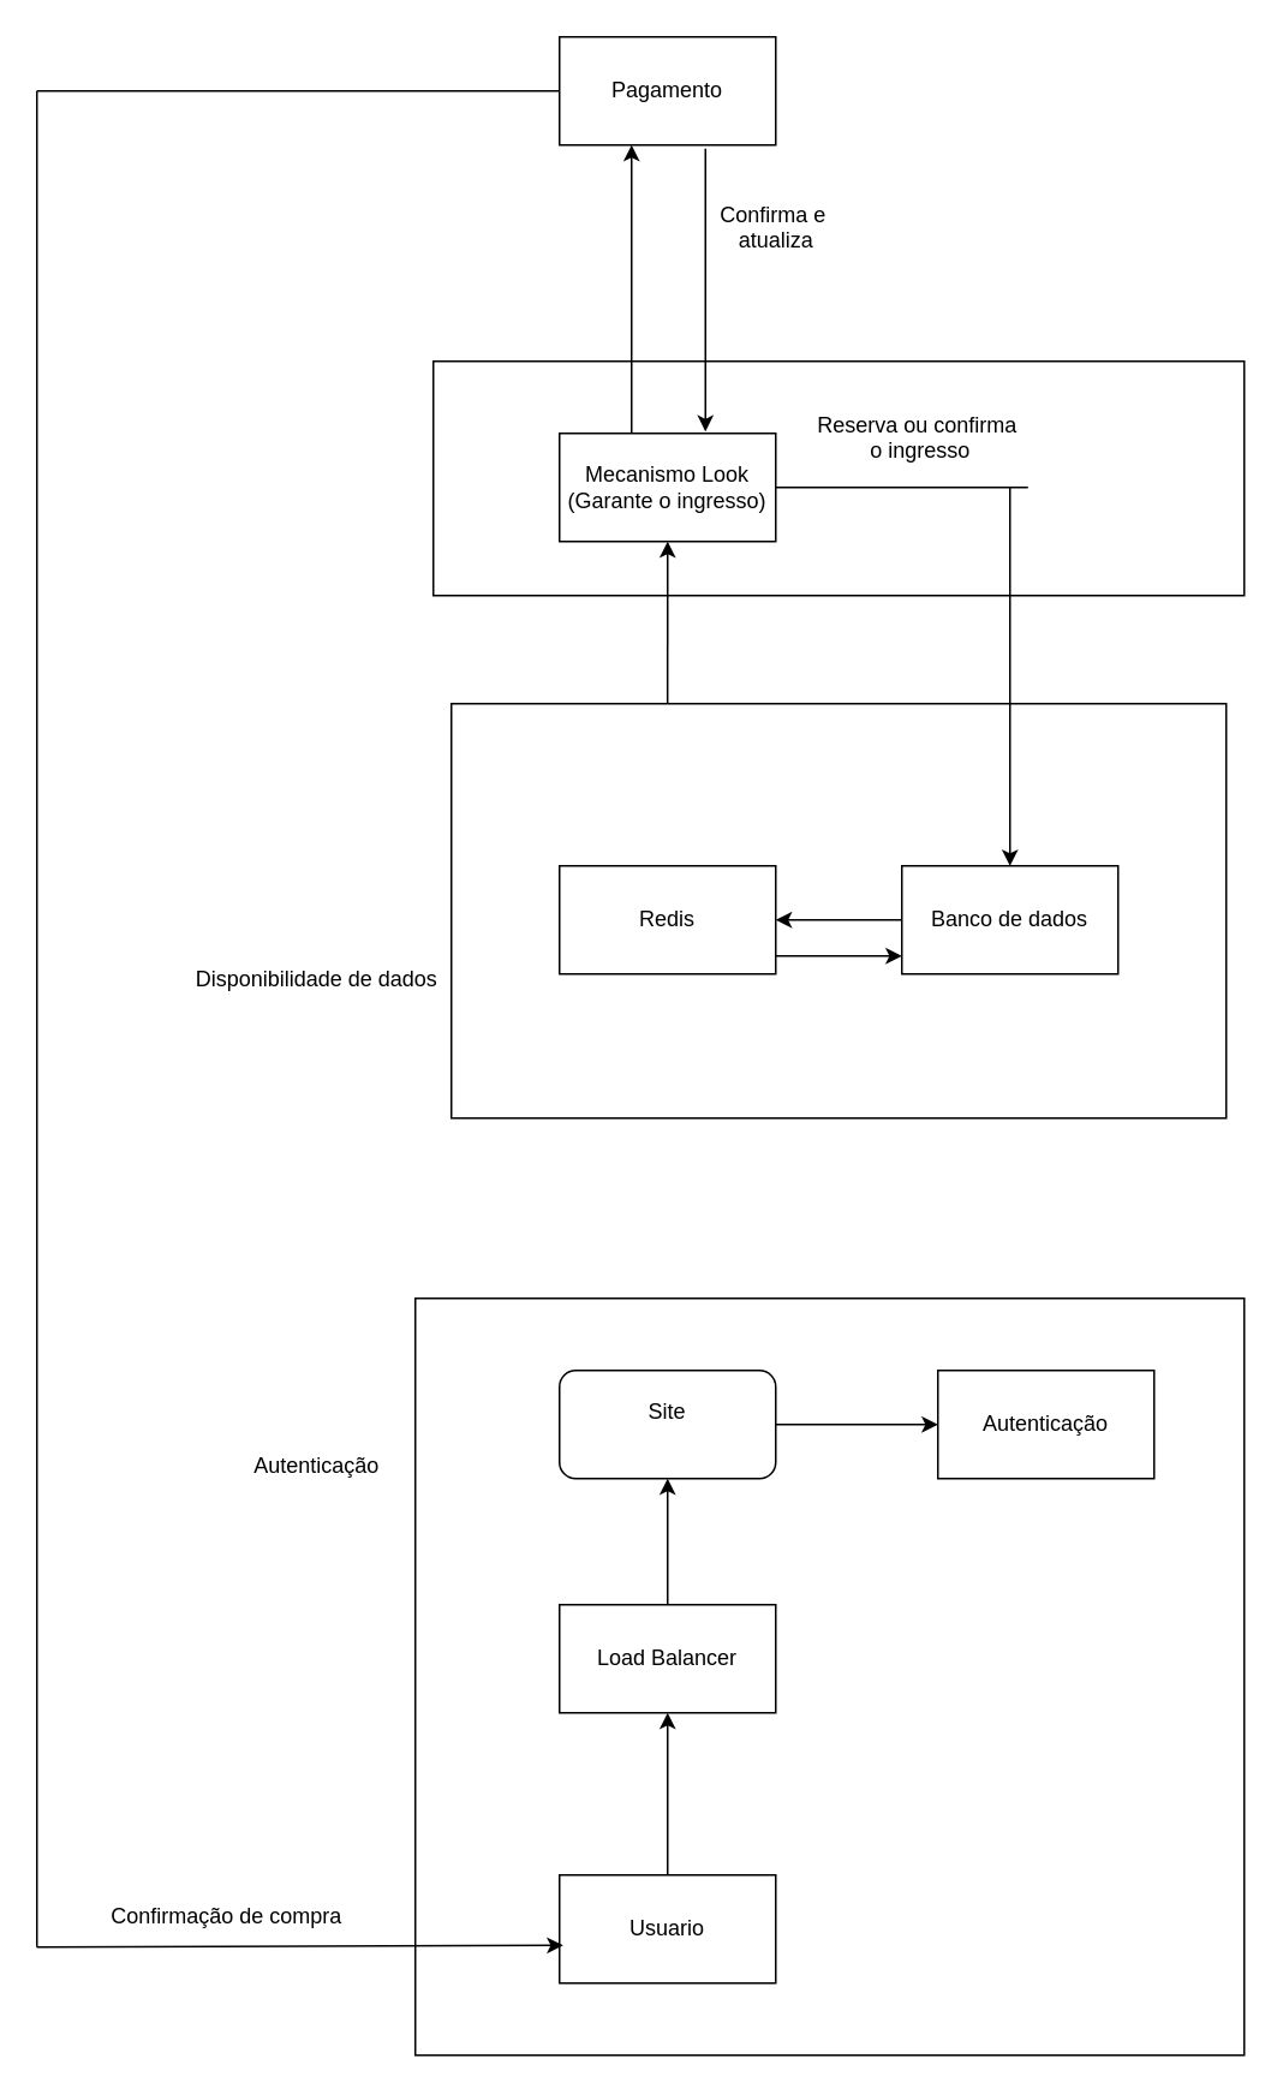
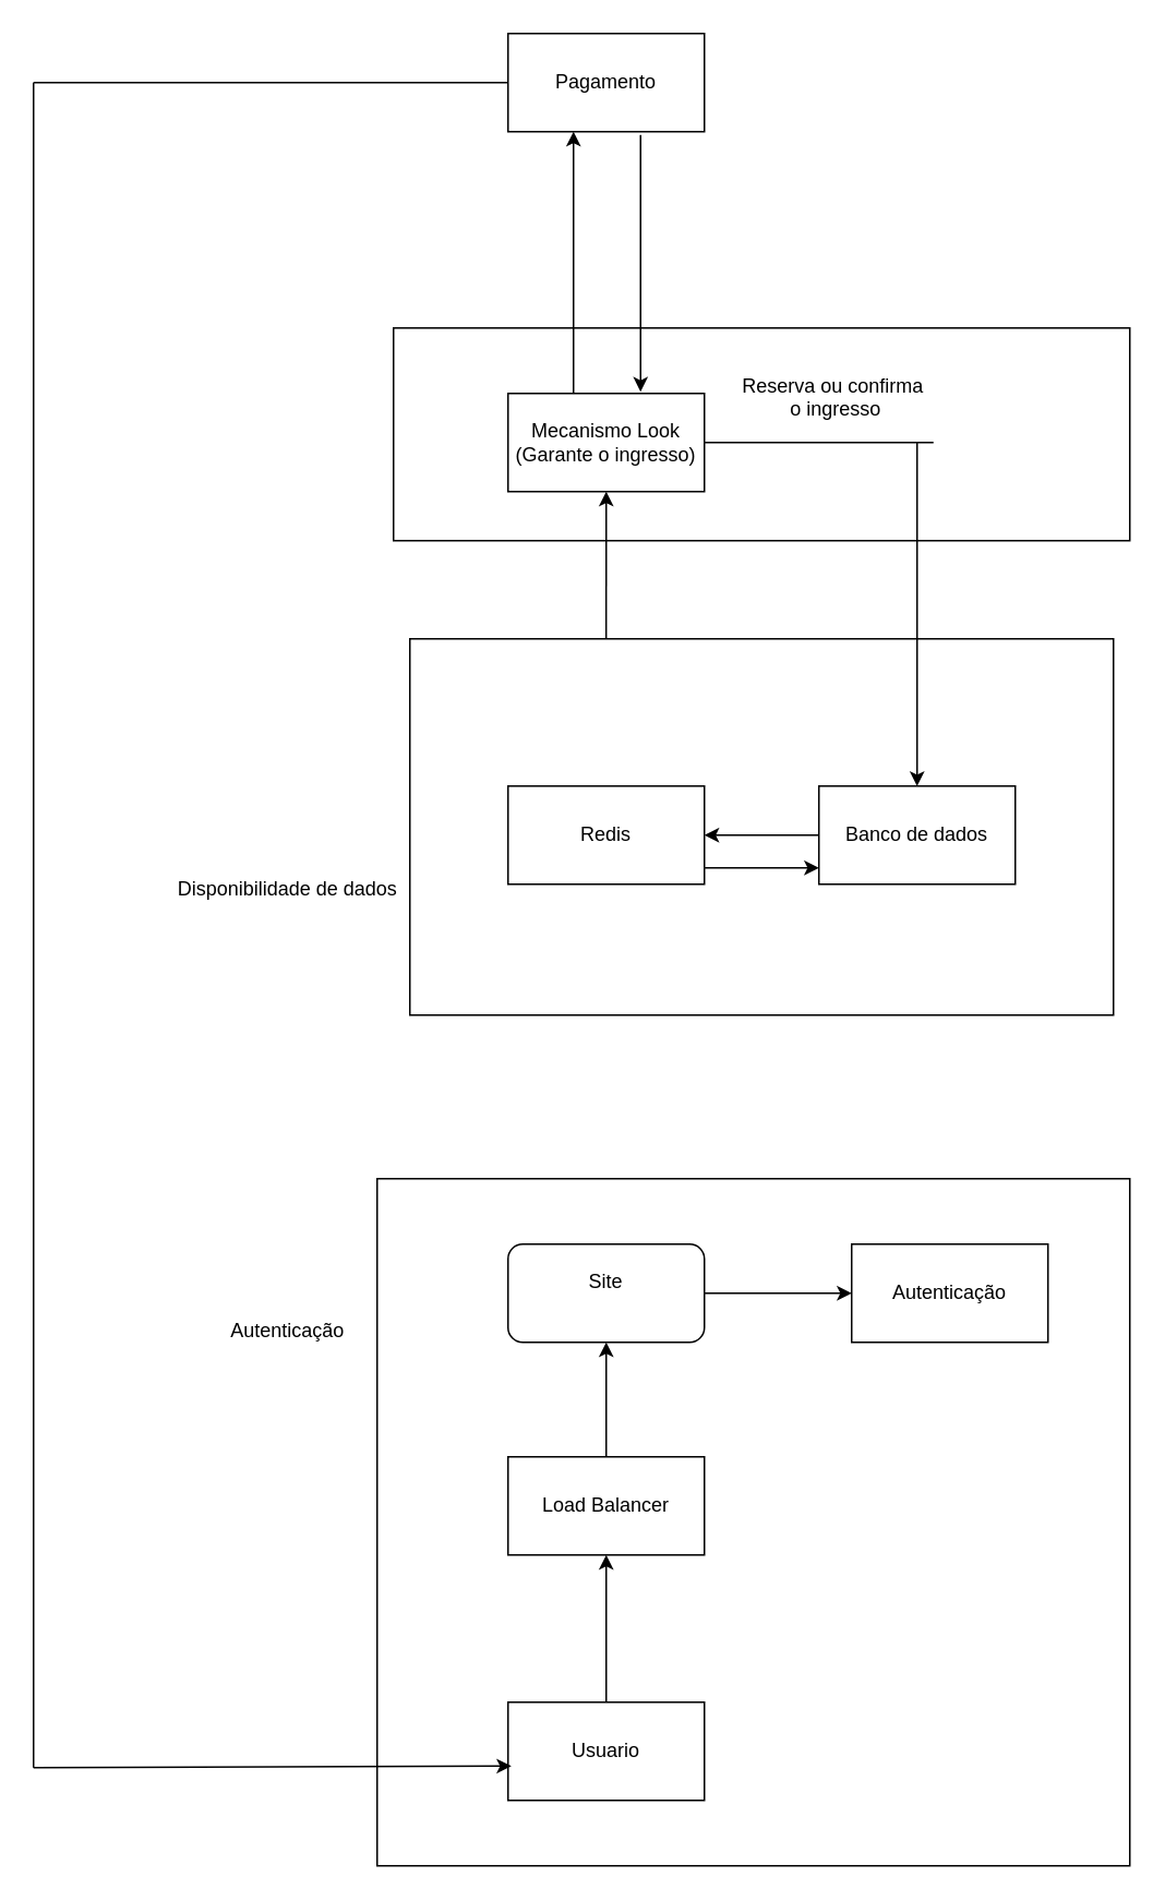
  <mxCell id="0" />
  <mxCell id="1" parent="0" />
  <mxCell id="2" value="" style="rounded=0;whiteSpace=wrap;html=1;" vertex="1" parent="1"><mxGeometry x="240" y="200" width="450" height="130" as="geometry" /></mxCell>
  <mxCell id="3" value="" style="rounded=0;whiteSpace=wrap;html=1;" vertex="1" parent="1"><mxGeometry x="250" y="390" width="430" height="230" as="geometry" /></mxCell>
  <mxCell id="4" value="" style="rounded=0;whiteSpace=wrap;html=1;" vertex="1" parent="1"><mxGeometry x="230" y="720" width="460" height="420" as="geometry" /></mxCell>
  <mxCell id="5" value="" style="edgeStyle=orthogonalEdgeStyle;rounded=0;orthogonalLoop=1;jettySize=auto;html=1;" edge="1" parent="1" source="6" target="8"><mxGeometry relative="1" as="geometry" /></mxCell>
  <mxCell id="6" value="Usuario" style="rounded=0;whiteSpace=wrap;html=1;" vertex="1" parent="1"><mxGeometry x="310" y="1040" width="120" height="60" as="geometry" /></mxCell>
  <mxCell id="7" value="" style="edgeStyle=orthogonalEdgeStyle;rounded=0;orthogonalLoop=1;jettySize=auto;html=1;" edge="1" parent="1" source="8" target="10"><mxGeometry relative="1" as="geometry" /></mxCell>
  <mxCell id="8" value="Load Balancer" style="rounded=0;whiteSpace=wrap;html=1;" vertex="1" parent="1"><mxGeometry x="310" y="890" width="120" height="60" as="geometry" /></mxCell>
  <mxCell id="9" value="" style="edgeStyle=orthogonalEdgeStyle;rounded=0;orthogonalLoop=1;jettySize=auto;html=1;" edge="1" parent="1" source="10" target="11"><mxGeometry relative="1" as="geometry" /></mxCell>
  <mxCell id="10" value="Site&lt;div&gt;&lt;br&gt;&lt;/div&gt;" style="whiteSpace=wrap;html=1;rounded=1;" vertex="1" parent="1"><mxGeometry x="310" y="760" width="120" height="60" as="geometry" /></mxCell>
  <mxCell id="11" value="Autenticação" style="rounded=0;whiteSpace=wrap;html=1;" vertex="1" parent="1"><mxGeometry x="520" y="760" width="120" height="60" as="geometry" /></mxCell>
  <mxCell id="12" value="" style="edgeStyle=orthogonalEdgeStyle;rounded=0;orthogonalLoop=1;jettySize=auto;html=1;" edge="1" parent="1" source="13" target="15"><mxGeometry relative="1" as="geometry"><Array as="points"><mxPoint x="460" y="530" /><mxPoint x="460" y="530" /></Array></mxGeometry></mxCell>
  <mxCell id="13" value="Redis" style="rounded=0;whiteSpace=wrap;html=1;" vertex="1" parent="1"><mxGeometry x="310" y="480" width="120" height="60" as="geometry" /></mxCell>
  <mxCell id="14" value="" style="edgeStyle=orthogonalEdgeStyle;rounded=0;orthogonalLoop=1;jettySize=auto;html=1;" edge="1" parent="1" source="15" target="13"><mxGeometry relative="1" as="geometry" /></mxCell>
  <mxCell id="15" value="Banco de dados" style="rounded=0;whiteSpace=wrap;html=1;" vertex="1" parent="1"><mxGeometry x="500" y="480" width="120" height="60" as="geometry" /></mxCell>
  <mxCell id="16" value="Mecanismo Look (Garante o ingresso)" style="rounded=0;whiteSpace=wrap;html=1;" vertex="1" parent="1"><mxGeometry x="310" y="240" width="120" height="60" as="geometry" /></mxCell>
  <mxCell id="17" value="Pagamento" style="rounded=0;whiteSpace=wrap;html=1;" vertex="1" parent="1"><mxGeometry x="310" y="20" width="120" height="60" as="geometry" /></mxCell>
  <mxCell id="18" value="Autenticação&lt;div&gt;&lt;br&gt;&lt;/div&gt;" style="text;html=1;align=center;verticalAlign=middle;resizable=0;points=[];autosize=1;strokeColor=none;fillColor=none;" vertex="1" parent="1"><mxGeometry x="130" y="800" width="90" height="40" as="geometry" /></mxCell>
  <mxCell id="19" value="Disponibilidade de dados&lt;div&gt;&lt;br&gt;&lt;/div&gt;" style="text;html=1;align=center;verticalAlign=middle;resizable=0;points=[];autosize=1;strokeColor=none;fillColor=none;" vertex="1" parent="1"><mxGeometry x="90" y="530" width="170" height="40" as="geometry" /></mxCell>
  <mxCell id="20" value="" style="endArrow=classic;html=1;rounded=0;entryX=0.5;entryY=1;entryDx=0;entryDy=0;exitX=0.279;exitY=0;exitDx=0;exitDy=0;exitPerimeter=0;" edge="1" parent="1" source="3" target="16"><mxGeometry width="50" height="50" relative="1" as="geometry"><mxPoint x="280" y="420" as="sourcePoint" /><mxPoint x="330" y="370" as="targetPoint" /></mxGeometry></mxCell>
  <mxCell id="21" value="" style="endArrow=none;html=1;rounded=0;exitX=1;exitY=0.5;exitDx=0;exitDy=0;" edge="1" parent="1" source="16"><mxGeometry width="50" height="50" relative="1" as="geometry"><mxPoint x="280" y="420" as="sourcePoint" /><mxPoint x="570" y="270" as="targetPoint" /></mxGeometry></mxCell>
  <mxCell id="22" value="" style="endArrow=classic;html=1;rounded=0;entryX=0.5;entryY=0;entryDx=0;entryDy=0;" edge="1" parent="1" target="15"><mxGeometry width="50" height="50" relative="1" as="geometry"><mxPoint x="560" y="270" as="sourcePoint" /><mxPoint x="330" y="370" as="targetPoint" /></mxGeometry></mxCell>
  <mxCell id="23" value="Reserva ou confirma&amp;nbsp;&lt;div&gt;o ingresso&lt;div&gt;&lt;br&gt;&lt;/div&gt;&lt;/div&gt;" style="text;html=1;align=center;verticalAlign=middle;resizable=0;points=[];autosize=1;strokeColor=none;fillColor=none;" vertex="1" parent="1"><mxGeometry x="440" y="220" width="140" height="60" as="geometry" /></mxCell>
  <mxCell id="24" value="" style="endArrow=classic;html=1;rounded=0;exitX=0.5;exitY=0;exitDx=0;exitDy=0;entryX=0.5;entryY=1;entryDx=0;entryDy=0;" edge="1" parent="1"><mxGeometry width="50" height="50" relative="1" as="geometry"><mxPoint x="350" y="240" as="sourcePoint" /><mxPoint x="350" y="80" as="targetPoint" /></mxGeometry></mxCell>
  <mxCell id="25" value="" style="endArrow=classic;html=1;rounded=0;exitX=0.675;exitY=1.033;exitDx=0;exitDy=0;exitPerimeter=0;entryX=0.675;entryY=-0.017;entryDx=0;entryDy=0;entryPerimeter=0;" edge="1" parent="1" source="17" target="16"><mxGeometry width="50" height="50" relative="1" as="geometry"><mxPoint x="280" y="220" as="sourcePoint" /><mxPoint x="391" y="230" as="targetPoint" /></mxGeometry></mxCell>
- <mxCell id="26" value="Confirma e&amp;nbsp;&lt;div&gt;atualiza&lt;/div&gt;&lt;div&gt;&lt;br&gt;&lt;/div&gt;" style="text;html=1;align=center;verticalAlign=middle;resizable=0;points=[];autosize=1;strokeColor=none;fillColor=none;" vertex="1" parent="1"><mxGeometry x="385" y="103" width="90" height="60" as="geometry" /></mxCell>
  <mxCell id="27" value="" style="endArrow=none;html=1;rounded=0;entryX=0;entryY=0.5;entryDx=0;entryDy=0;" edge="1" parent="1" target="17"><mxGeometry width="50" height="50" relative="1" as="geometry"><mxPoint x="20" y="50" as="sourcePoint" /><mxPoint x="330" y="170" as="targetPoint" /></mxGeometry></mxCell>
  <mxCell id="28" value="" style="endArrow=none;html=1;rounded=0;" edge="1" parent="1"><mxGeometry width="50" height="50" relative="1" as="geometry"><mxPoint x="20" y="1080" as="sourcePoint" /><mxPoint x="20" y="50" as="targetPoint" /></mxGeometry></mxCell>
  <mxCell id="29" value="" style="endArrow=classic;html=1;rounded=0;entryX=0.017;entryY=0.65;entryDx=0;entryDy=0;entryPerimeter=0;" edge="1" parent="1" target="6"><mxGeometry width="50" height="50" relative="1" as="geometry"><mxPoint x="20" y="1080" as="sourcePoint" /><mxPoint x="330" y="1070" as="targetPoint" /></mxGeometry></mxCell>
- <mxCell id="30" value="Confirmação de compra&lt;div&gt;&lt;br&gt;&lt;/div&gt;" style="text;html=1;align=center;verticalAlign=middle;resizable=0;points=[];autosize=1;strokeColor=none;fillColor=none;" vertex="1" parent="1"><mxGeometry x="50" y="1050" width="150" height="40" as="geometry" /></mxCell>
